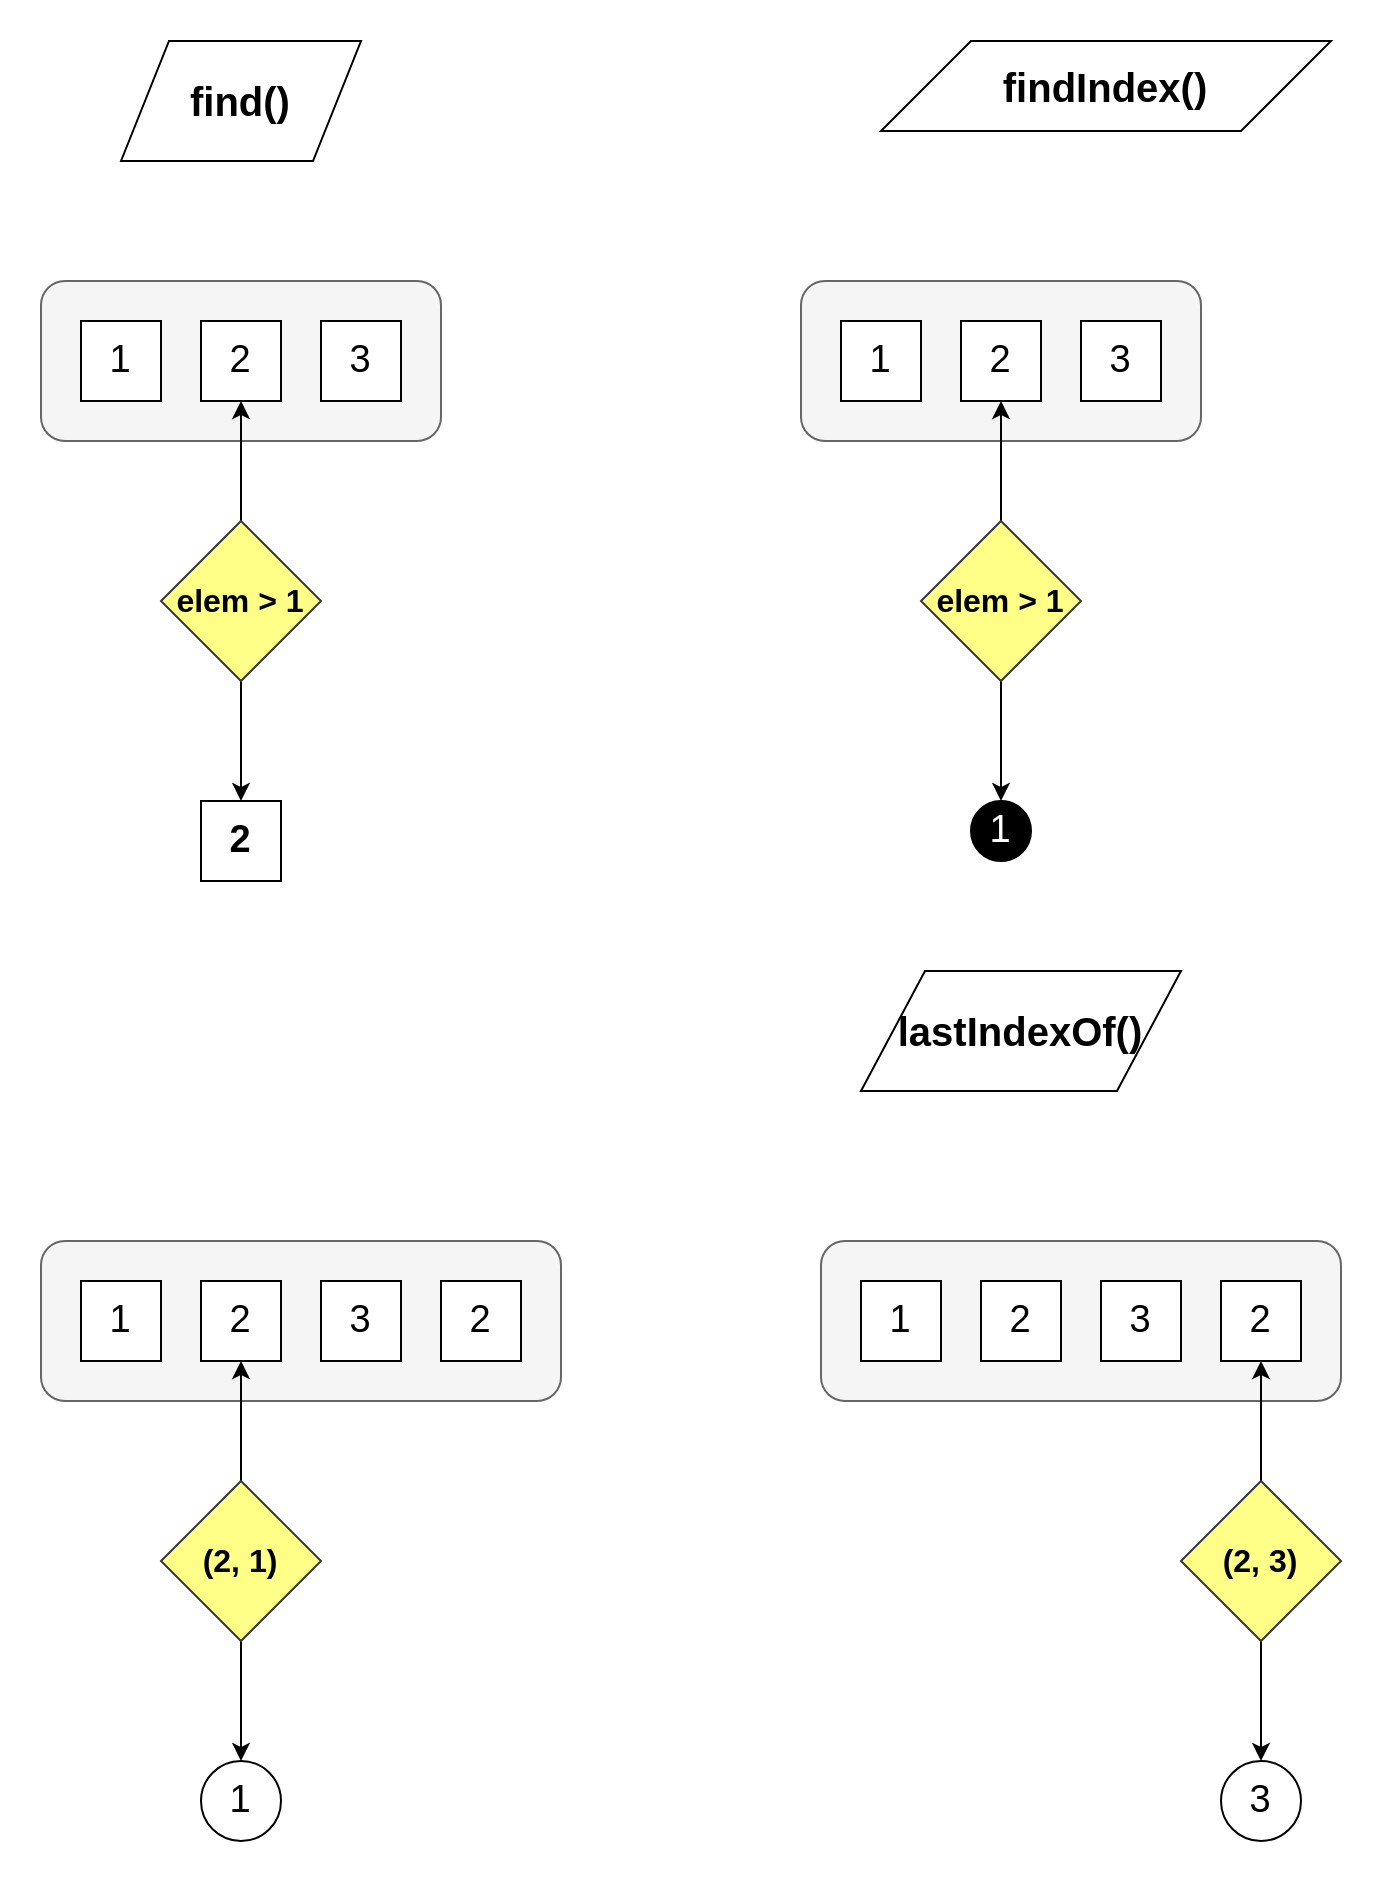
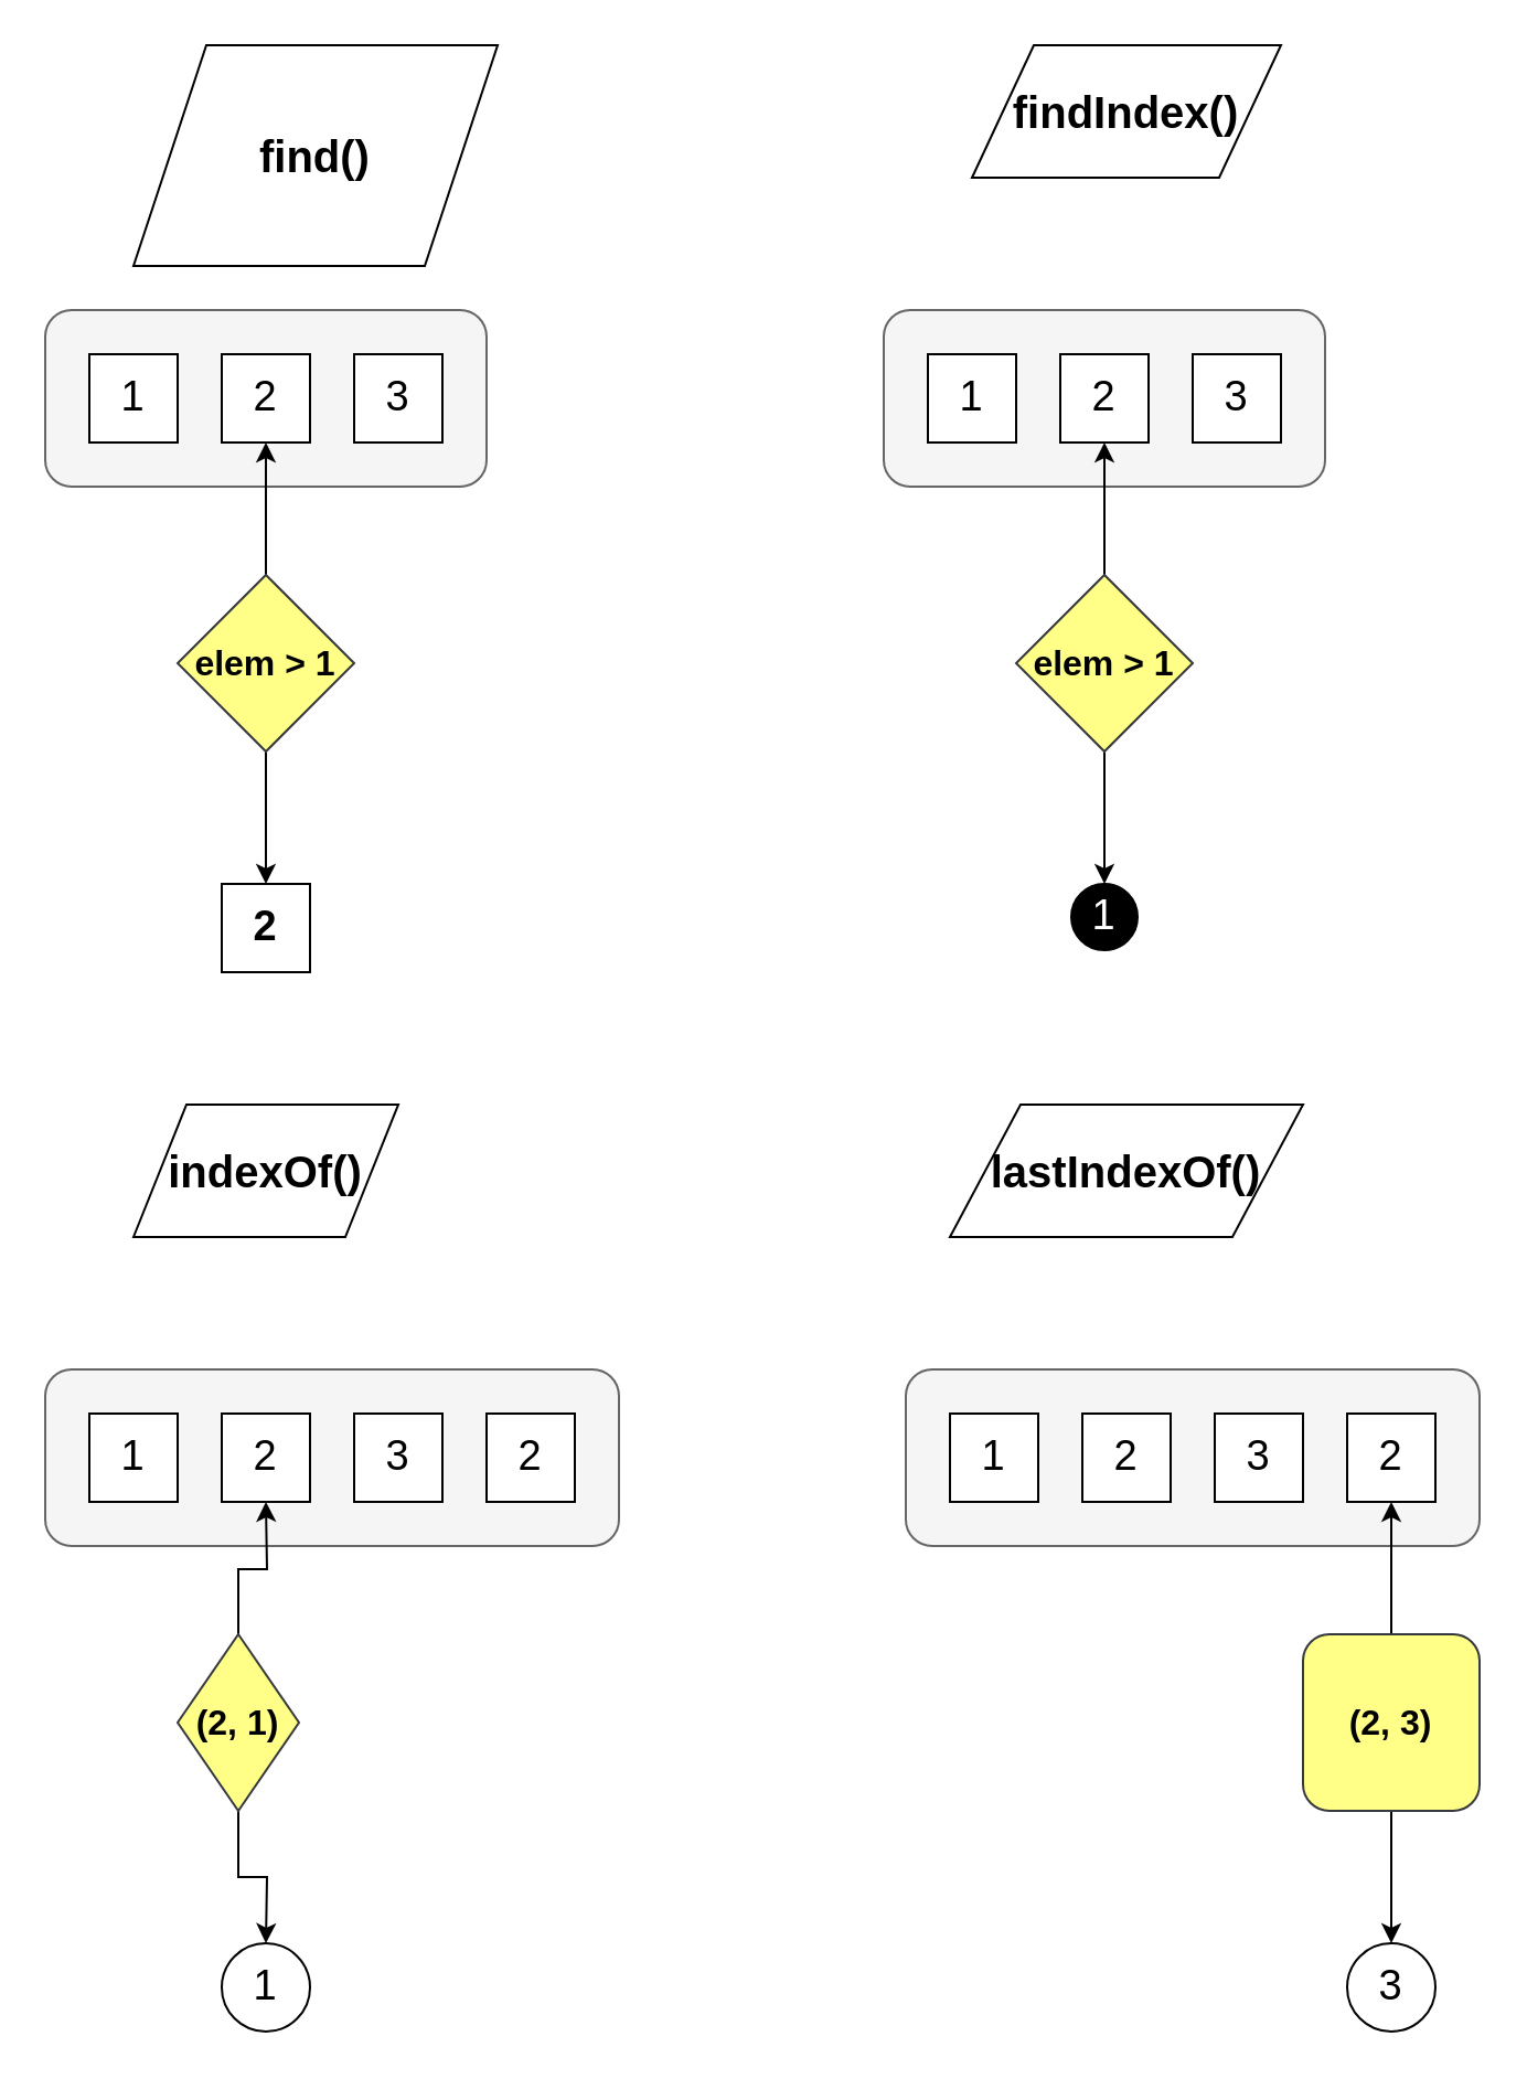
  <mxCell id="0" />
  <mxCell id="1" parent="0" />
  <mxCell id="2" value="" style="rounded=1;whiteSpace=wrap;html=1;fontSize=19;fontStyle=0;fillColor=#f5f5f5;strokeColor=#666666;fontColor=#333333;" parent="1" vertex="1"><mxGeometry x="20" y="140" width="200" height="80" as="geometry" /></mxCell>
  <mxCell id="3" value="3" style="whiteSpace=wrap;html=1;aspect=fixed;fontSize=19;fontStyle=0" parent="1" vertex="1"><mxGeometry x="160" y="160" width="40" height="40" as="geometry" /></mxCell>
  <mxCell id="4" value="2" style="whiteSpace=wrap;html=1;aspect=fixed;fontSize=19;fontStyle=0" parent="1" vertex="1"><mxGeometry x="100" y="160" width="40" height="40" as="geometry" /></mxCell>
  <mxCell id="5" value="1" style="whiteSpace=wrap;html=1;aspect=fixed;fontSize=19;fontStyle=0" parent="1" vertex="1"><mxGeometry x="40" y="160" width="40" height="40" as="geometry" /></mxCell>
  <mxCell id="6" value="" style="edgeStyle=orthogonalEdgeStyle;rounded=0;orthogonalLoop=1;jettySize=auto;html=1;fontSize=19;fontStyle=1" parent="1" source="8" edge="1"><mxGeometry relative="1" as="geometry"><mxPoint x="120" y="200" as="targetPoint" /></mxGeometry></mxCell>
  <mxCell id="7" style="edgeStyle=orthogonalEdgeStyle;rounded=0;orthogonalLoop=1;jettySize=auto;html=1;entryX=0.5;entryY=0;entryDx=0;entryDy=0;fontSize=19;fontStyle=1" parent="1" source="8" edge="1"><mxGeometry relative="1" as="geometry"><mxPoint x="120" y="400" as="targetPoint" /></mxGeometry></mxCell>
  <mxCell id="8" value="elem &amp;gt; 1" style="rhombus;whiteSpace=wrap;html=1;fontSize=16;fontStyle=1;fillColor=#ffff88;strokeColor=#36393d;" parent="1" vertex="1"><mxGeometry x="80" y="260" width="80" height="80" as="geometry" /></mxCell>
  <mxCell id="9" value="2" style="whiteSpace=wrap;html=1;aspect=fixed;fontSize=19;fontStyle=1" parent="1" vertex="1"><mxGeometry x="100" y="400" width="40" height="40" as="geometry" /></mxCell>
- <mxCell id="10" value="find()" style="shape=parallelogram;perimeter=parallelogramPerimeter;whiteSpace=wrap;html=1;fontSize=20;fontStyle=1;" parent="1" vertex="1"><mxGeometry x="60" y="20" width="120" height="60" as="geometry" /></mxCell>
+ <mxCell id="10" value="find()" style="shape=parallelogram;perimeter=parallelogramPerimeter;whiteSpace=wrap;html=1;fontSize=20;fontStyle=1;" parent="1" vertex="1"><mxGeometry x="60" y="20" width="165" height="100" as="geometry" /></mxCell>
  <mxCell id="11" value="" style="rounded=1;whiteSpace=wrap;html=1;fontSize=19;fontStyle=0;fillColor=#f5f5f5;strokeColor=#666666;fontColor=#333333;" parent="1" vertex="1"><mxGeometry x="400" y="140" width="200" height="80" as="geometry" /></mxCell>
  <mxCell id="12" value="3" style="whiteSpace=wrap;html=1;aspect=fixed;fontSize=19;fontStyle=0" parent="1" vertex="1"><mxGeometry x="540" y="160" width="40" height="40" as="geometry" /></mxCell>
  <mxCell id="13" value="2" style="whiteSpace=wrap;html=1;aspect=fixed;fontSize=19;fontStyle=0" parent="1" vertex="1"><mxGeometry x="480" y="160" width="40" height="40" as="geometry" /></mxCell>
  <mxCell id="14" value="1" style="whiteSpace=wrap;html=1;aspect=fixed;fontSize=19;fontStyle=0" parent="1" vertex="1"><mxGeometry x="420" y="160" width="40" height="40" as="geometry" /></mxCell>
  <mxCell id="15" value="" style="edgeStyle=orthogonalEdgeStyle;rounded=0;orthogonalLoop=1;jettySize=auto;html=1;fontSize=19;fontStyle=1" parent="1" source="17" edge="1"><mxGeometry relative="1" as="geometry"><mxPoint x="500" y="200" as="targetPoint" /></mxGeometry></mxCell>
  <mxCell id="16" style="edgeStyle=orthogonalEdgeStyle;rounded=0;orthogonalLoop=1;jettySize=auto;html=1;entryX=0.5;entryY=0;entryDx=0;entryDy=0;fontSize=19;fontStyle=1" parent="1" source="17" edge="1"><mxGeometry relative="1" as="geometry"><mxPoint x="500" y="400" as="targetPoint" /></mxGeometry></mxCell>
  <mxCell id="17" value="elem &amp;gt; 1" style="rhombus;whiteSpace=wrap;html=1;fontSize=16;fontStyle=1;fillColor=#ffff88;strokeColor=#36393d;" parent="1" vertex="1"><mxGeometry x="460" y="260" width="80" height="80" as="geometry" /></mxCell>
- <mxCell id="18" value="findIndex()" style="shape=parallelogram;perimeter=parallelogramPerimeter;whiteSpace=wrap;html=1;fontSize=20;fontStyle=1;" parent="1" vertex="1"><mxGeometry x="440" y="20" width="225" height="45" as="geometry" /></mxCell>
+ <mxCell id="18" value="findIndex()" style="shape=parallelogram;perimeter=parallelogramPerimeter;whiteSpace=wrap;html=1;fontSize=20;fontStyle=1;" parent="1" vertex="1"><mxGeometry x="440" y="20" width="140" height="60" as="geometry" /></mxCell>
  <mxCell id="19" value="1" style="ellipse;whiteSpace=wrap;html=1;aspect=fixed;rounded=0;fontSize=19;fillColor=#000000;fontColor=#FFFFFF;" parent="1" vertex="1"><mxGeometry x="485" y="400" width="30" height="30" as="geometry" /></mxCell>
  <mxCell id="20" value="" style="rounded=1;whiteSpace=wrap;html=1;fontSize=19;fontStyle=0;fillColor=#f5f5f5;strokeColor=#666666;fontColor=#333333;" parent="1" vertex="1"><mxGeometry x="20" y="620" width="260" height="80" as="geometry" /></mxCell>
  <mxCell id="21" value="3" style="whiteSpace=wrap;html=1;aspect=fixed;fontSize=19;fontStyle=0" parent="1" vertex="1"><mxGeometry x="160" y="640" width="40" height="40" as="geometry" /></mxCell>
  <mxCell id="22" value="2" style="whiteSpace=wrap;html=1;aspect=fixed;fontSize=19;fontStyle=0" parent="1" vertex="1"><mxGeometry x="100" y="640" width="40" height="40" as="geometry" /></mxCell>
  <mxCell id="23" value="1" style="whiteSpace=wrap;html=1;aspect=fixed;fontSize=19;fontStyle=0" parent="1" vertex="1"><mxGeometry x="40" y="640" width="40" height="40" as="geometry" /></mxCell>
  <mxCell id="24" value="" style="edgeStyle=orthogonalEdgeStyle;rounded=0;orthogonalLoop=1;jettySize=auto;html=1;fontSize=19;fontStyle=1" parent="1" source="26" edge="1"><mxGeometry relative="1" as="geometry"><mxPoint x="120" y="680" as="targetPoint" /></mxGeometry></mxCell>
  <mxCell id="25" style="edgeStyle=orthogonalEdgeStyle;rounded=0;orthogonalLoop=1;jettySize=auto;html=1;entryX=0.5;entryY=0;entryDx=0;entryDy=0;fontSize=19;fontStyle=1" parent="1" source="26" edge="1"><mxGeometry relative="1" as="geometry"><mxPoint x="120" y="880" as="targetPoint" /></mxGeometry></mxCell>
- <mxCell id="26" value="(2, 1)" style="rhombus;whiteSpace=wrap;html=1;fontSize=16;fontStyle=1;fillColor=#ffff88;strokeColor=#36393d;" parent="1" vertex="1"><mxGeometry x="80" y="740" width="80" height="80" as="geometry" /></mxCell>
+ <mxCell id="26" value="(2, 1)" style="rhombus;whiteSpace=wrap;html=1;fontSize=16;fontStyle=1;fillColor=#ffff88;strokeColor=#36393d;" parent="1" vertex="1"><mxGeometry x="80" y="740" width="55" height="80" as="geometry" /></mxCell>
+ <mxCell id="27" value="indexOf()" style="shape=parallelogram;perimeter=parallelogramPerimeter;whiteSpace=wrap;html=1;fontSize=20;fontStyle=1;" parent="1" vertex="1"><mxGeometry x="60" y="500" width="120" height="60" as="geometry" /></mxCell>
  <mxCell id="28" value="1" style="ellipse;whiteSpace=wrap;html=1;aspect=fixed;rounded=0;fontSize=19;" parent="1" vertex="1"><mxGeometry x="100" y="880" width="40" height="40" as="geometry" /></mxCell>
  <mxCell id="29" value="" style="rounded=1;whiteSpace=wrap;html=1;fontSize=19;fontStyle=0;fillColor=#f5f5f5;strokeColor=#666666;fontColor=#333333;" parent="1" vertex="1"><mxGeometry x="410" y="620" width="260" height="80" as="geometry" /></mxCell>
  <mxCell id="30" value="3" style="whiteSpace=wrap;html=1;aspect=fixed;fontSize=19;fontStyle=0" parent="1" vertex="1"><mxGeometry x="550" y="640" width="40" height="40" as="geometry" /></mxCell>
  <mxCell id="31" value="2" style="whiteSpace=wrap;html=1;aspect=fixed;fontSize=19;fontStyle=0" parent="1" vertex="1"><mxGeometry x="490" y="640" width="40" height="40" as="geometry" /></mxCell>
  <mxCell id="32" value="1" style="whiteSpace=wrap;html=1;aspect=fixed;fontSize=19;fontStyle=0" parent="1" vertex="1"><mxGeometry x="430" y="640" width="40" height="40" as="geometry" /></mxCell>
  <mxCell id="33" value="" style="edgeStyle=orthogonalEdgeStyle;rounded=0;orthogonalLoop=1;jettySize=auto;html=1;fontSize=19;fontStyle=1" parent="1" source="35" edge="1"><mxGeometry relative="1" as="geometry"><mxPoint x="630" y="680" as="targetPoint" /></mxGeometry></mxCell>
  <mxCell id="34" style="edgeStyle=orthogonalEdgeStyle;rounded=0;orthogonalLoop=1;jettySize=auto;html=1;entryX=0.5;entryY=0;entryDx=0;entryDy=0;fontSize=19;fontStyle=1" parent="1" source="35" edge="1"><mxGeometry relative="1" as="geometry"><mxPoint x="630" y="880" as="targetPoint" /></mxGeometry></mxCell>
- <mxCell id="35" value="(2, 3)" style="rhombus;whiteSpace=wrap;html=1;fontSize=16;fontStyle=1;fillColor=#ffff88;strokeColor=#36393d;" parent="1" vertex="1"><mxGeometry x="590" y="740" width="80" height="80" as="geometry" /></mxCell>
- <mxCell id="36" value="lastIndexOf()" style="shape=parallelogram;perimeter=parallelogramPerimeter;whiteSpace=wrap;html=1;fontSize=20;fontStyle=1;" parent="1" vertex="1"><mxGeometry x="430" y="485" width="160" height="60" as="geometry" /></mxCell>
+ <mxCell id="35" value="(2, 3)" style="whiteSpace=wrap;html=1;fontSize=16;fontStyle=1;fillColor=#ffff88;strokeColor=#36393d;rounded=1;" parent="1" vertex="1"><mxGeometry x="590" y="740" width="80" height="80" as="geometry" /></mxCell>
+ <mxCell id="36" value="lastIndexOf()" style="shape=parallelogram;perimeter=parallelogramPerimeter;whiteSpace=wrap;html=1;fontSize=20;fontStyle=1;" parent="1" vertex="1"><mxGeometry x="430" y="500" width="160" height="60" as="geometry" /></mxCell>
  <mxCell id="37" value="3" style="ellipse;whiteSpace=wrap;html=1;aspect=fixed;rounded=0;fontSize=19;" parent="1" vertex="1"><mxGeometry x="610" y="880" width="40" height="40" as="geometry" /></mxCell>
  <mxCell id="38" value="2" style="whiteSpace=wrap;html=1;aspect=fixed;fontSize=19;fontStyle=0" parent="1" vertex="1"><mxGeometry x="220" y="640" width="40" height="40" as="geometry" /></mxCell>
  <mxCell id="39" value="2" style="whiteSpace=wrap;html=1;aspect=fixed;fontSize=19;fontStyle=0" parent="1" vertex="1"><mxGeometry x="610" y="640" width="40" height="40" as="geometry" /></mxCell>
